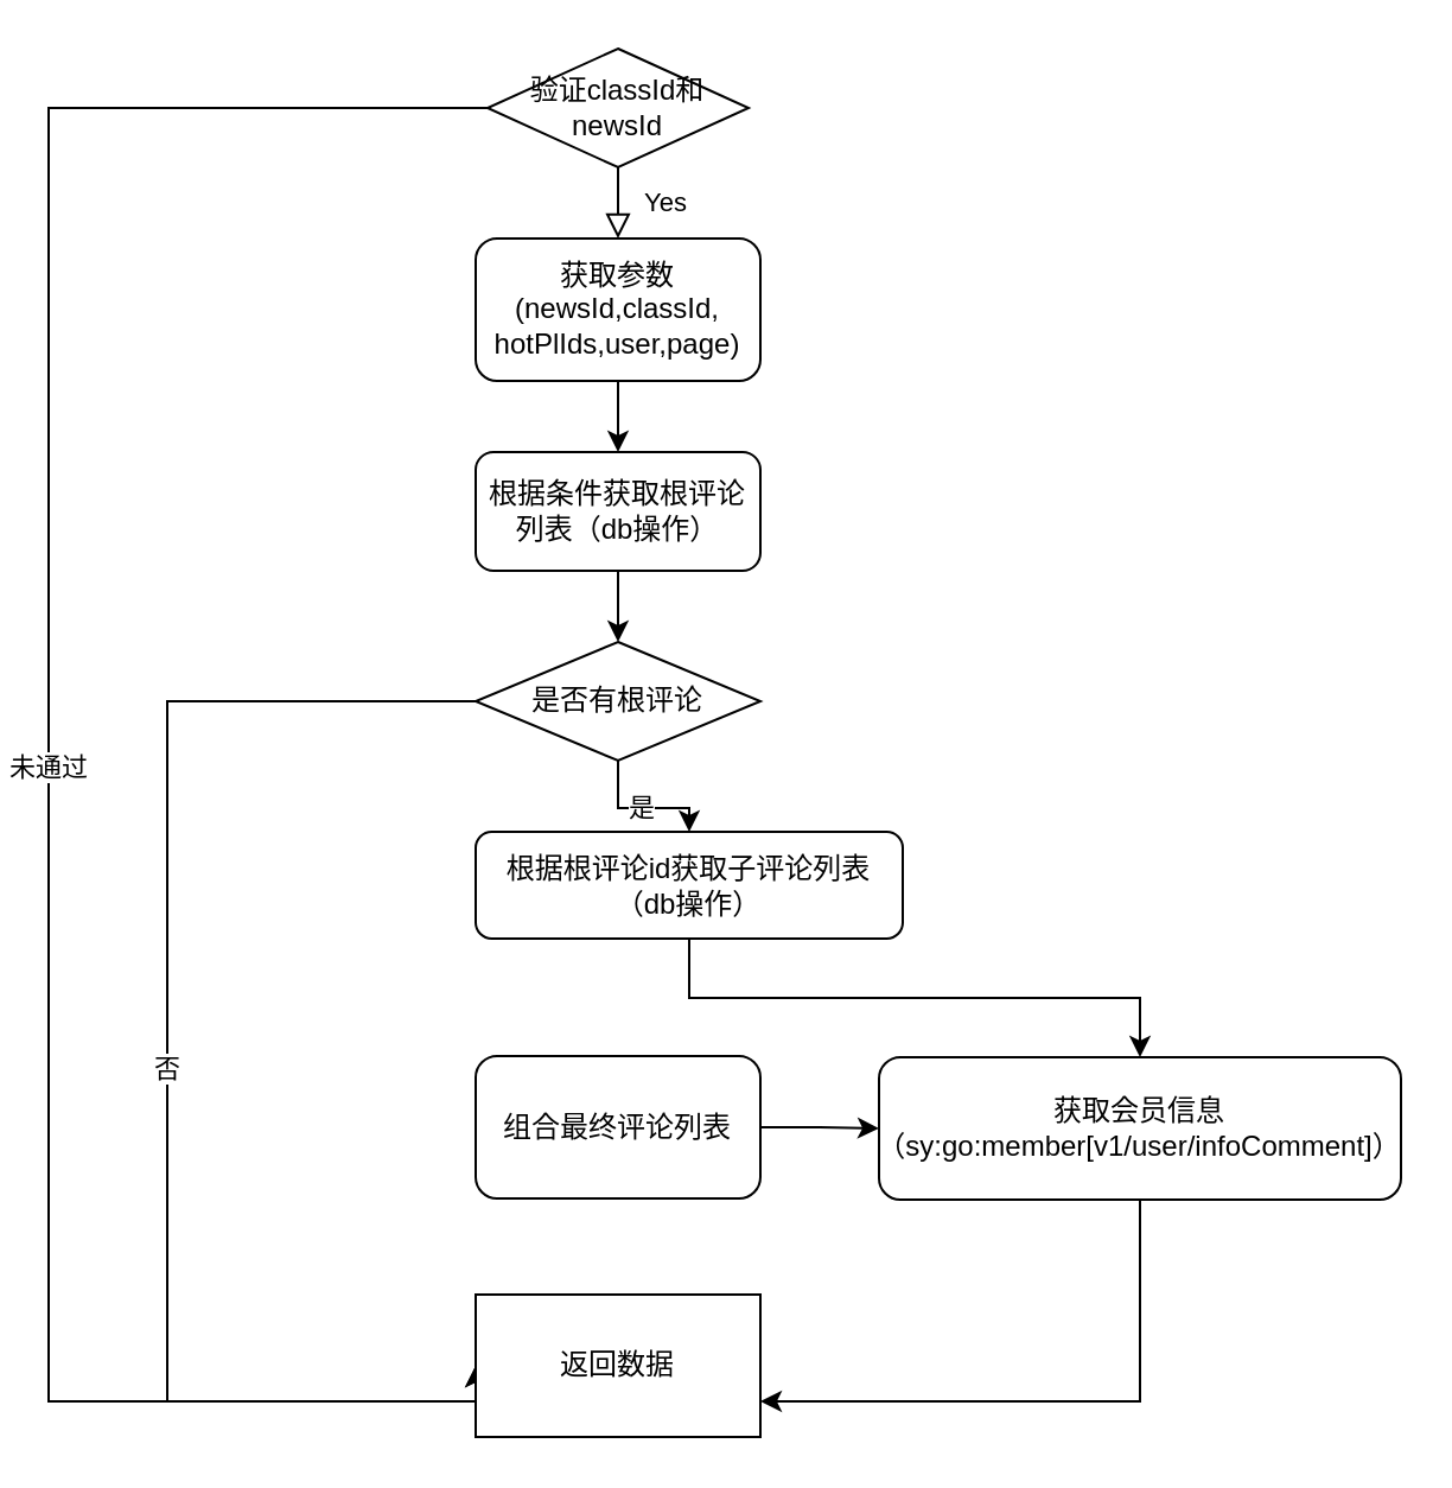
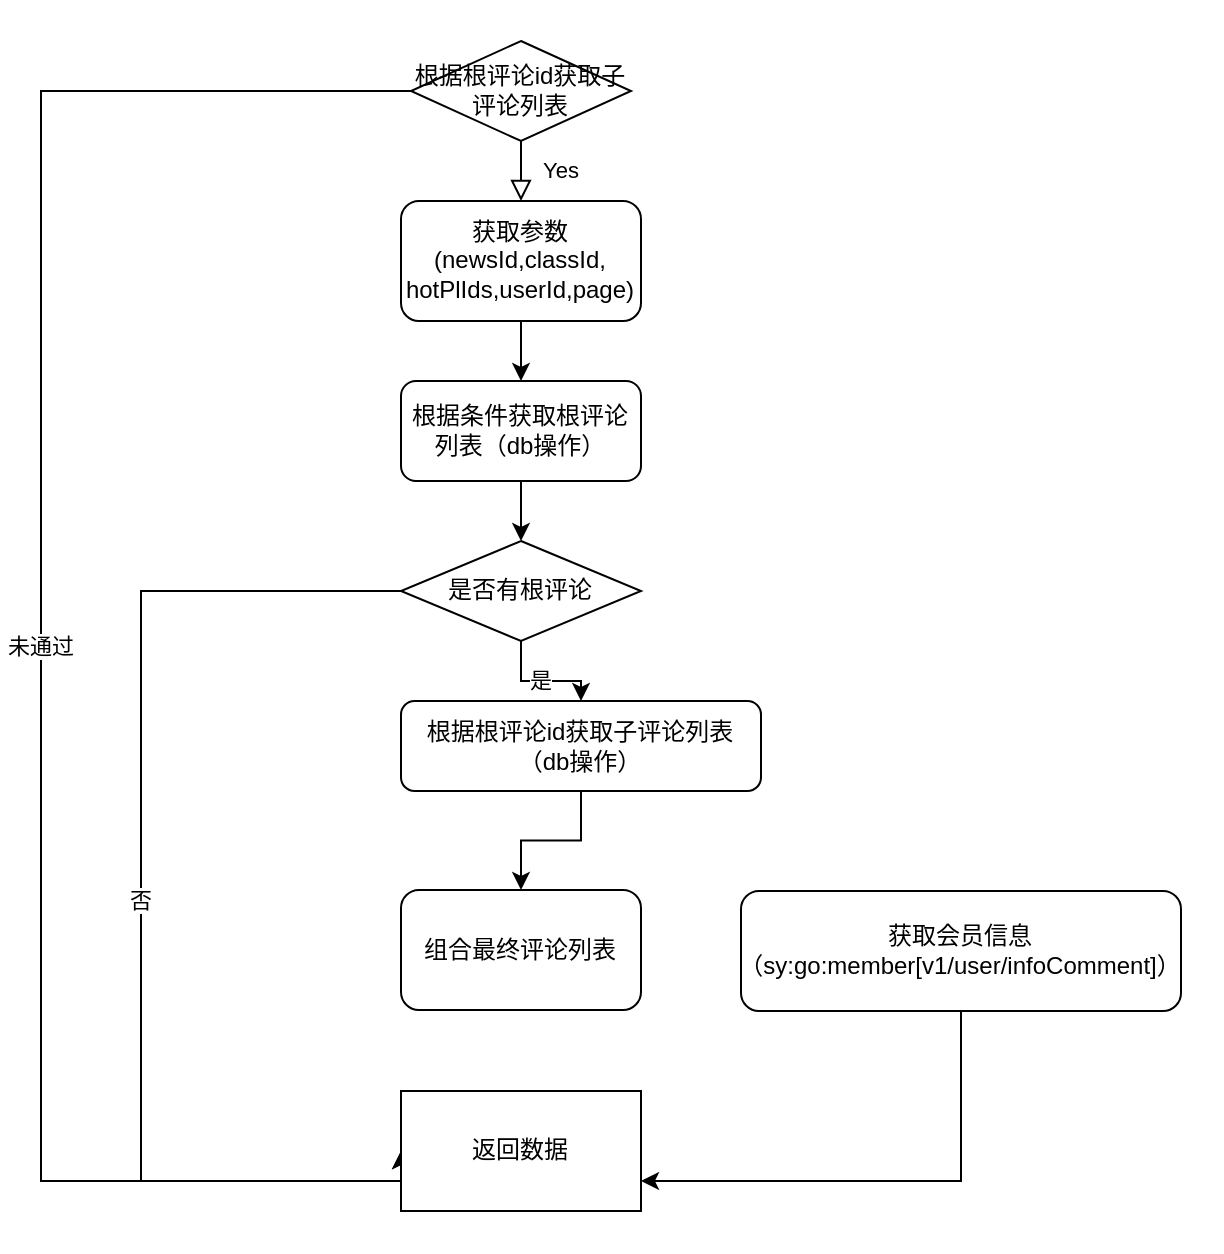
  <mxCell id="0" />
  <mxCell id="1" parent="0" />
  <mxCell id="2" value="未通过" style="edgeStyle=orthogonalEdgeStyle;rounded=0;orthogonalLoop=1;jettySize=auto;html=1;entryX=0;entryY=0.5;entryDx=0;entryDy=0;" edge="1" parent="1" source="3" target="16"><mxGeometry relative="1" as="geometry"><mxPoint x="50" y="580" as="targetPoint" /><Array as="points"><mxPoint x="20" y="45" /><mxPoint x="20" y="590" /></Array></mxGeometry></mxCell>
- <mxCell id="3" value="&lt;span&gt;验证classId和newsId&lt;/span&gt;" style="rhombus;whiteSpace=wrap;html=1;" vertex="1" parent="1"><mxGeometry x="205" y="20" width="110" height="50" as="geometry" /></mxCell>
+ <mxCell id="3" value="&lt;span&gt;根据根评论id获取子评论列表&lt;/span&gt;" style="rhombus;whiteSpace=wrap;html=1;" vertex="1" parent="1"><mxGeometry x="205" y="20" width="110" height="50" as="geometry" /></mxCell>
  <mxCell id="4" style="edgeStyle=orthogonalEdgeStyle;rounded=0;orthogonalLoop=1;jettySize=auto;html=1;entryX=0.5;entryY=0;entryDx=0;entryDy=0;" edge="1" parent="1" source="5" target="8"><mxGeometry relative="1" as="geometry"><mxPoint x="260" y="190" as="targetPoint" /></mxGeometry></mxCell>
- <mxCell id="5" value="获取参数(newsId,classId,&lt;br&gt;hotPlIds,user,page)" style="rounded=1;whiteSpace=wrap;html=1;" vertex="1" parent="1"><mxGeometry x="200" y="100" width="120" height="60" as="geometry" /></mxCell>
+ <mxCell id="5" value="获取参数(newsId,classId,&lt;br&gt;hotPlIds,userId,page)" style="rounded=1;whiteSpace=wrap;html=1;" vertex="1" parent="1"><mxGeometry x="200" y="100" width="120" height="60" as="geometry" /></mxCell>
  <mxCell id="6" value="Yes" style="rounded=0;html=1;jettySize=auto;orthogonalLoop=1;fontSize=11;endArrow=block;endFill=0;endSize=8;strokeWidth=1;shadow=0;labelBackgroundColor=none;edgeStyle=orthogonalEdgeStyle;exitX=0.5;exitY=1;exitDx=0;exitDy=0;entryX=0.5;entryY=0;entryDx=0;entryDy=0;" edge="1" parent="1" source="3" target="5"><mxGeometry y="20" relative="1" as="geometry"><mxPoint as="offset" /><mxPoint x="270" y="480" as="sourcePoint" /><mxPoint x="260" y="180" as="targetPoint" /></mxGeometry></mxCell>
  <mxCell id="7" style="edgeStyle=orthogonalEdgeStyle;rounded=0;orthogonalLoop=1;jettySize=auto;html=1;entryX=0.5;entryY=0;entryDx=0;entryDy=0;" edge="1" parent="1" source="8" target="11"><mxGeometry relative="1" as="geometry" /></mxCell>
  <mxCell id="8" value="根据条件获取根评论列表（db操作）" style="rounded=1;whiteSpace=wrap;html=1;" vertex="1" parent="1"><mxGeometry x="200" y="190" width="120" height="50" as="geometry" /></mxCell>
  <mxCell id="9" value="是" style="edgeStyle=orthogonalEdgeStyle;rounded=0;orthogonalLoop=1;jettySize=auto;html=1;entryX=0.5;entryY=0;entryDx=0;entryDy=0;" edge="1" parent="1" source="11" target="13"><mxGeometry relative="1" as="geometry" /></mxCell>
  <mxCell id="10" value="否" style="edgeStyle=orthogonalEdgeStyle;rounded=0;orthogonalLoop=1;jettySize=auto;html=1;entryX=0;entryY=0.5;entryDx=0;entryDy=0;" edge="1" parent="1" source="11" target="16"><mxGeometry relative="1" as="geometry"><mxPoint x="110" y="590" as="targetPoint" /><Array as="points"><mxPoint x="70" y="295" /><mxPoint x="70" y="590" /></Array></mxGeometry></mxCell>
  <mxCell id="11" value="是否有根评论" style="rhombus;whiteSpace=wrap;html=1;" vertex="1" parent="1"><mxGeometry x="200" y="270" width="120" height="50" as="geometry" /></mxCell>
- <mxCell id="12" style="edgeStyle=orthogonalEdgeStyle;rounded=0;orthogonalLoop=1;jettySize=auto;html=1;" edge="1" parent="1" source="13" target="18"><mxGeometry relative="1" as="geometry" /></mxCell>
+ <mxCell id="12" style="edgeStyle=orthogonalEdgeStyle;rounded=0;orthogonalLoop=1;jettySize=auto;html=1;entryX=0.5;entryY=0;entryDx=0;entryDy=0;" edge="1" parent="1" source="13" target="15"><mxGeometry relative="1" as="geometry" /></mxCell>
  <mxCell id="13" value="根据根评论id获取子评论列表（db操作）" style="rounded=1;whiteSpace=wrap;html=1;" vertex="1" parent="1"><mxGeometry x="200" y="350" width="180" height="45" as="geometry" /></mxCell>
- <mxCell id="14" style="edgeStyle=orthogonalEdgeStyle;rounded=0;orthogonalLoop=1;jettySize=auto;html=1;entryX=0;entryY=0.5;entryDx=0;entryDy=0;" edge="1" parent="1" source="15" target="18"><mxGeometry relative="1" as="geometry" /></mxCell>
  <mxCell id="15" value="组合最终评论列表" style="rounded=1;whiteSpace=wrap;html=1;" vertex="1" parent="1"><mxGeometry x="200" y="444.5" width="120" height="60" as="geometry" /></mxCell>
  <mxCell id="16" value="返回数据" style="rounded=0;whiteSpace=wrap;html=1;" vertex="1" parent="1"><mxGeometry x="200" y="545" width="120" height="60" as="geometry" /></mxCell>
  <mxCell id="17" style="edgeStyle=orthogonalEdgeStyle;rounded=0;orthogonalLoop=1;jettySize=auto;html=1;" edge="1" parent="1" source="18" target="16"><mxGeometry relative="1" as="geometry"><Array as="points"><mxPoint x="480" y="590" /></Array></mxGeometry></mxCell>
  <mxCell id="18" value="获取会员信息（sy:go:member[v1/user/infoComment]）" style="rounded=1;whiteSpace=wrap;html=1;" vertex="1" parent="1"><mxGeometry x="370" y="445" width="220" height="60" as="geometry" /></mxCell>
